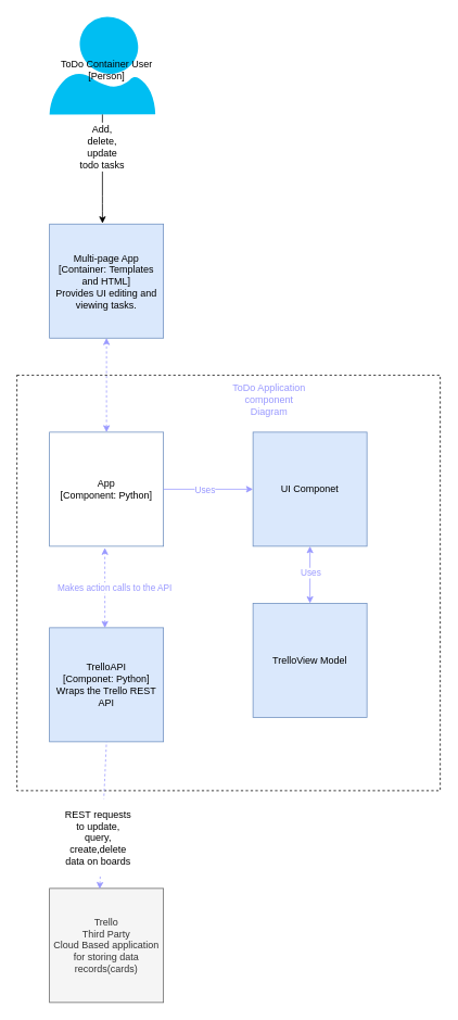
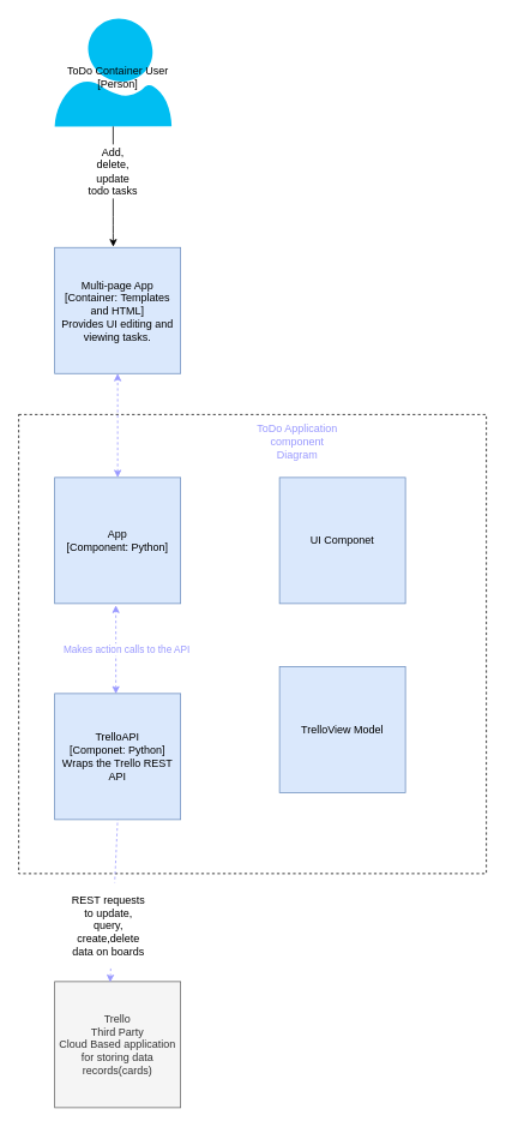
  <mxCell id="0" />
  <mxCell id="1" parent="0" />
  <mxCell id="2" value="" style="rounded=0;whiteSpace=wrap;html=1;dashed=1;" parent="1" vertex="1"><mxGeometry x="20" y="460" width="520" height="510" as="geometry" /></mxCell>
  <mxCell id="3" value="" style="verticalLabelPosition=bottom;html=1;verticalAlign=top;align=center;strokeColor=none;fillColor=#00BEF2;shape=mxgraph.azure.user;" parent="1" vertex="1"><mxGeometry x="60" y="20" width="130" height="120" as="geometry" /></mxCell>
  <mxCell id="4" value="Multi-page App&lt;br&gt;[Container: Templates and HTML]&lt;br&gt;Provides UI editing and viewing tasks." style="whiteSpace=wrap;html=1;aspect=fixed;fillColor=#dae8fc;strokeColor=#6c8ebf;" parent="1" vertex="1"><mxGeometry x="60" y="274.5" width="140" height="140" as="geometry" /></mxCell>
  <mxCell id="5" value="ToDo Container User&lt;br&gt;[Person]" style="text;html=1;align=center;verticalAlign=middle;resizable=0;points=[];autosize=1;strokeColor=none;" parent="1" vertex="1"><mxGeometry x="65" y="70" width="130" height="30" as="geometry" /></mxCell>
  <mxCell id="6" value="Trello&lt;br&gt;Third Party&lt;br&gt;Cloud Based application for storing data records(cards)" style="whiteSpace=wrap;html=1;aspect=fixed;fillColor=#f5f5f5;strokeColor=#666666;fontColor=#333333;" parent="1" vertex="1"><mxGeometry x="60" y="1090" width="140" height="140" as="geometry" /></mxCell>
  <mxCell id="7" value="TrelloView Model" style="whiteSpace=wrap;html=1;aspect=fixed;fillColor=#dae8fc;strokeColor=#6c8ebf;" parent="1" vertex="1"><mxGeometry x="310" y="740" width="140" height="140" as="geometry" /></mxCell>
  <mxCell id="8" value="" style="endArrow=classic;html=1;exitX=0.5;exitY=1;exitDx=0;exitDy=0;exitPerimeter=0;entryX=0.465;entryY=-0.006;entryDx=0;entryDy=0;entryPerimeter=0;" parent="1" source="3" target="4" edge="1"><mxGeometry width="50" height="50" relative="1" as="geometry"><mxPoint x="260" y="560" as="sourcePoint" /><mxPoint x="310" y="510" as="targetPoint" /><Array as="points"><mxPoint x="125" y="250" /></Array></mxGeometry></mxCell>
- <mxCell id="9" value="Add, delete, update todo tasks" style="text;html=1;strokeColor=none;align=center;verticalAlign=middle;whiteSpace=wrap;rounded=0;fillColor=#ffffff;" parent="1" vertex="1"><mxGeometry x="95" y="150" width="60" height="60" as="geometry" /></mxCell>
+ <mxCell id="9" value="Add, delete, update todo tasks" style="text;html=1;strokeColor=none;align=center;verticalAlign=middle;whiteSpace=wrap;rounded=0;fillColor=#ffffff;" parent="1" vertex="1"><mxGeometry x="95" y="160" width="60" height="60" as="geometry" /></mxCell>
  <mxCell id="10" value="" style="endArrow=classic;startArrow=classic;html=1;fillColor=#f5f5f5;strokeColor=#9999FF;dashed=1;exitX=0.486;exitY=0.002;exitDx=0;exitDy=0;exitPerimeter=0;endFill=1;" parent="1" source="12" edge="1"><mxGeometry width="50" height="50" relative="1" as="geometry"><mxPoint x="120" y="780" as="sourcePoint" /><mxPoint x="128" y="672" as="targetPoint" /><Array as="points" /></mxGeometry></mxCell>
  <mxCell id="11" value="Makes action calls to the API" style="edgeLabel;html=1;align=center;verticalAlign=middle;resizable=0;points=[];fontColor=#9999FF;" parent="10" vertex="1" connectable="0"><mxGeometry x="0.072" relative="1" as="geometry"><mxPoint x="11" y="3" as="offset" /></mxGeometry></mxCell>
  <mxCell id="12" value="TrelloAPI&lt;br&gt;[Componet: Python] Wraps the Trello REST API&lt;br&gt;" style="whiteSpace=wrap;html=1;aspect=fixed;fillColor=#dae8fc;strokeColor=#6c8ebf;" parent="1" vertex="1"><mxGeometry x="60" y="770" width="140" height="140" as="geometry" /></mxCell>
- <mxCell id="13" value="App&lt;br&gt;[Component: Python]" style="whiteSpace=wrap;html=1;aspect=fixed;fillColor=#ffffff;strokeColor=#6c8ebf;" parent="1" vertex="1"><mxGeometry x="60" y="530" width="140" height="140" as="geometry" /></mxCell>
+ <mxCell id="13" value="App&lt;br&gt;[Component: Python]" style="whiteSpace=wrap;html=1;aspect=fixed;fillColor=#dae8fc;strokeColor=#6c8ebf;" parent="1" vertex="1"><mxGeometry x="60" y="530" width="140" height="140" as="geometry" /></mxCell>
  <mxCell id="14" value="ToDo Application component Diagram" style="text;html=1;strokeColor=none;fillColor=none;align=center;verticalAlign=middle;whiteSpace=wrap;rounded=0;dashed=1;fontColor=#9999FF;" parent="1" vertex="1"><mxGeometry x="280" y="480" width="100" height="20" as="geometry" /></mxCell>
  <mxCell id="15" value="UI Componet" style="whiteSpace=wrap;html=1;aspect=fixed;fillColor=#dae8fc;strokeColor=#6c8ebf;" parent="1" vertex="1"><mxGeometry x="310" y="530" width="140" height="140" as="geometry" /></mxCell>
- <mxCell id="16" value="" style="endArrow=none;startArrow=classic;html=1;fillColor=#f5f5f5;strokeColor=#9999FF;exitX=0;exitY=0.5;exitDx=0;exitDy=0;startFill=1;endFill=0;entryX=1;entryY=0.5;entryDx=0;entryDy=0;" parent="1" source="15" target="13" edge="1"><mxGeometry width="50" height="50" relative="1" as="geometry"><mxPoint x="130" y="790" as="sourcePoint" /><mxPoint x="200" y="590" as="targetPoint" /><Array as="points"><mxPoint x="200" y="600" /></Array></mxGeometry></mxCell>
- <mxCell id="17" value="Uses" style="edgeLabel;html=1;align=center;verticalAlign=middle;resizable=0;points=[];fontColor=#9999FF;" parent="16" vertex="1" connectable="0"><mxGeometry x="0.096" relative="1" as="geometry"><mxPoint as="offset" /></mxGeometry></mxCell>
  <mxCell id="18" value="" style="endArrow=none;startArrow=classic;html=1;fillColor=#f5f5f5;strokeColor=#9999FF;dashed=1;entryX=0.5;entryY=1;entryDx=0;entryDy=0;exitX=0.44;exitY=0.005;exitDx=0;exitDy=0;endFill=0;exitPerimeter=0;" parent="1" source="6" target="12" edge="1"><mxGeometry width="50" height="50" relative="1" as="geometry"><mxPoint x="128.04" y="780.28" as="sourcePoint" /><mxPoint x="129.64" y="681.82" as="targetPoint" /><Array as="points" /></mxGeometry></mxCell>
- <mxCell id="19" value="" style="endArrow=classic;startArrow=classic;html=1;fillColor=#f5f5f5;strokeColor=#9999FF;exitX=0.5;exitY=0;exitDx=0;exitDy=0;startFill=1;endFill=1;entryX=0.5;entryY=1;entryDx=0;entryDy=0;" parent="1" source="7" target="15" edge="1"><mxGeometry width="50" height="50" relative="1" as="geometry"><mxPoint x="320" y="610" as="sourcePoint" /><mxPoint x="210" y="610" as="targetPoint" /><Array as="points"><mxPoint x="380" y="670" /></Array></mxGeometry></mxCell>
- <mxCell id="20" value="Uses" style="edgeLabel;html=1;align=center;verticalAlign=middle;resizable=0;points=[];fontColor=#9999FF;" parent="19" vertex="1" connectable="0"><mxGeometry x="0.096" relative="1" as="geometry"><mxPoint as="offset" /></mxGeometry></mxCell>
  <mxCell id="21" value="REST requests to update, query, create,delete data on boards" style="text;html=1;strokeColor=none;align=center;verticalAlign=middle;whiteSpace=wrap;rounded=0;fillColor=#FFFFFF;" parent="1" vertex="1"><mxGeometry x="75" y="980" width="90" height="95" as="geometry" /></mxCell>
  <mxCell id="22" value="" style="endArrow=classic;startArrow=classic;html=1;fillColor=#f5f5f5;strokeColor=#9999FF;dashed=1;entryX=0.5;entryY=1;entryDx=0;entryDy=0;endFill=1;" parent="1" source="13" target="4" edge="1"><mxGeometry width="50" height="50" relative="1" as="geometry"><mxPoint x="124.2" y="518.46" as="sourcePoint" /><mxPoint x="125.8" y="420" as="targetPoint" /><Array as="points" /></mxGeometry></mxCell>
